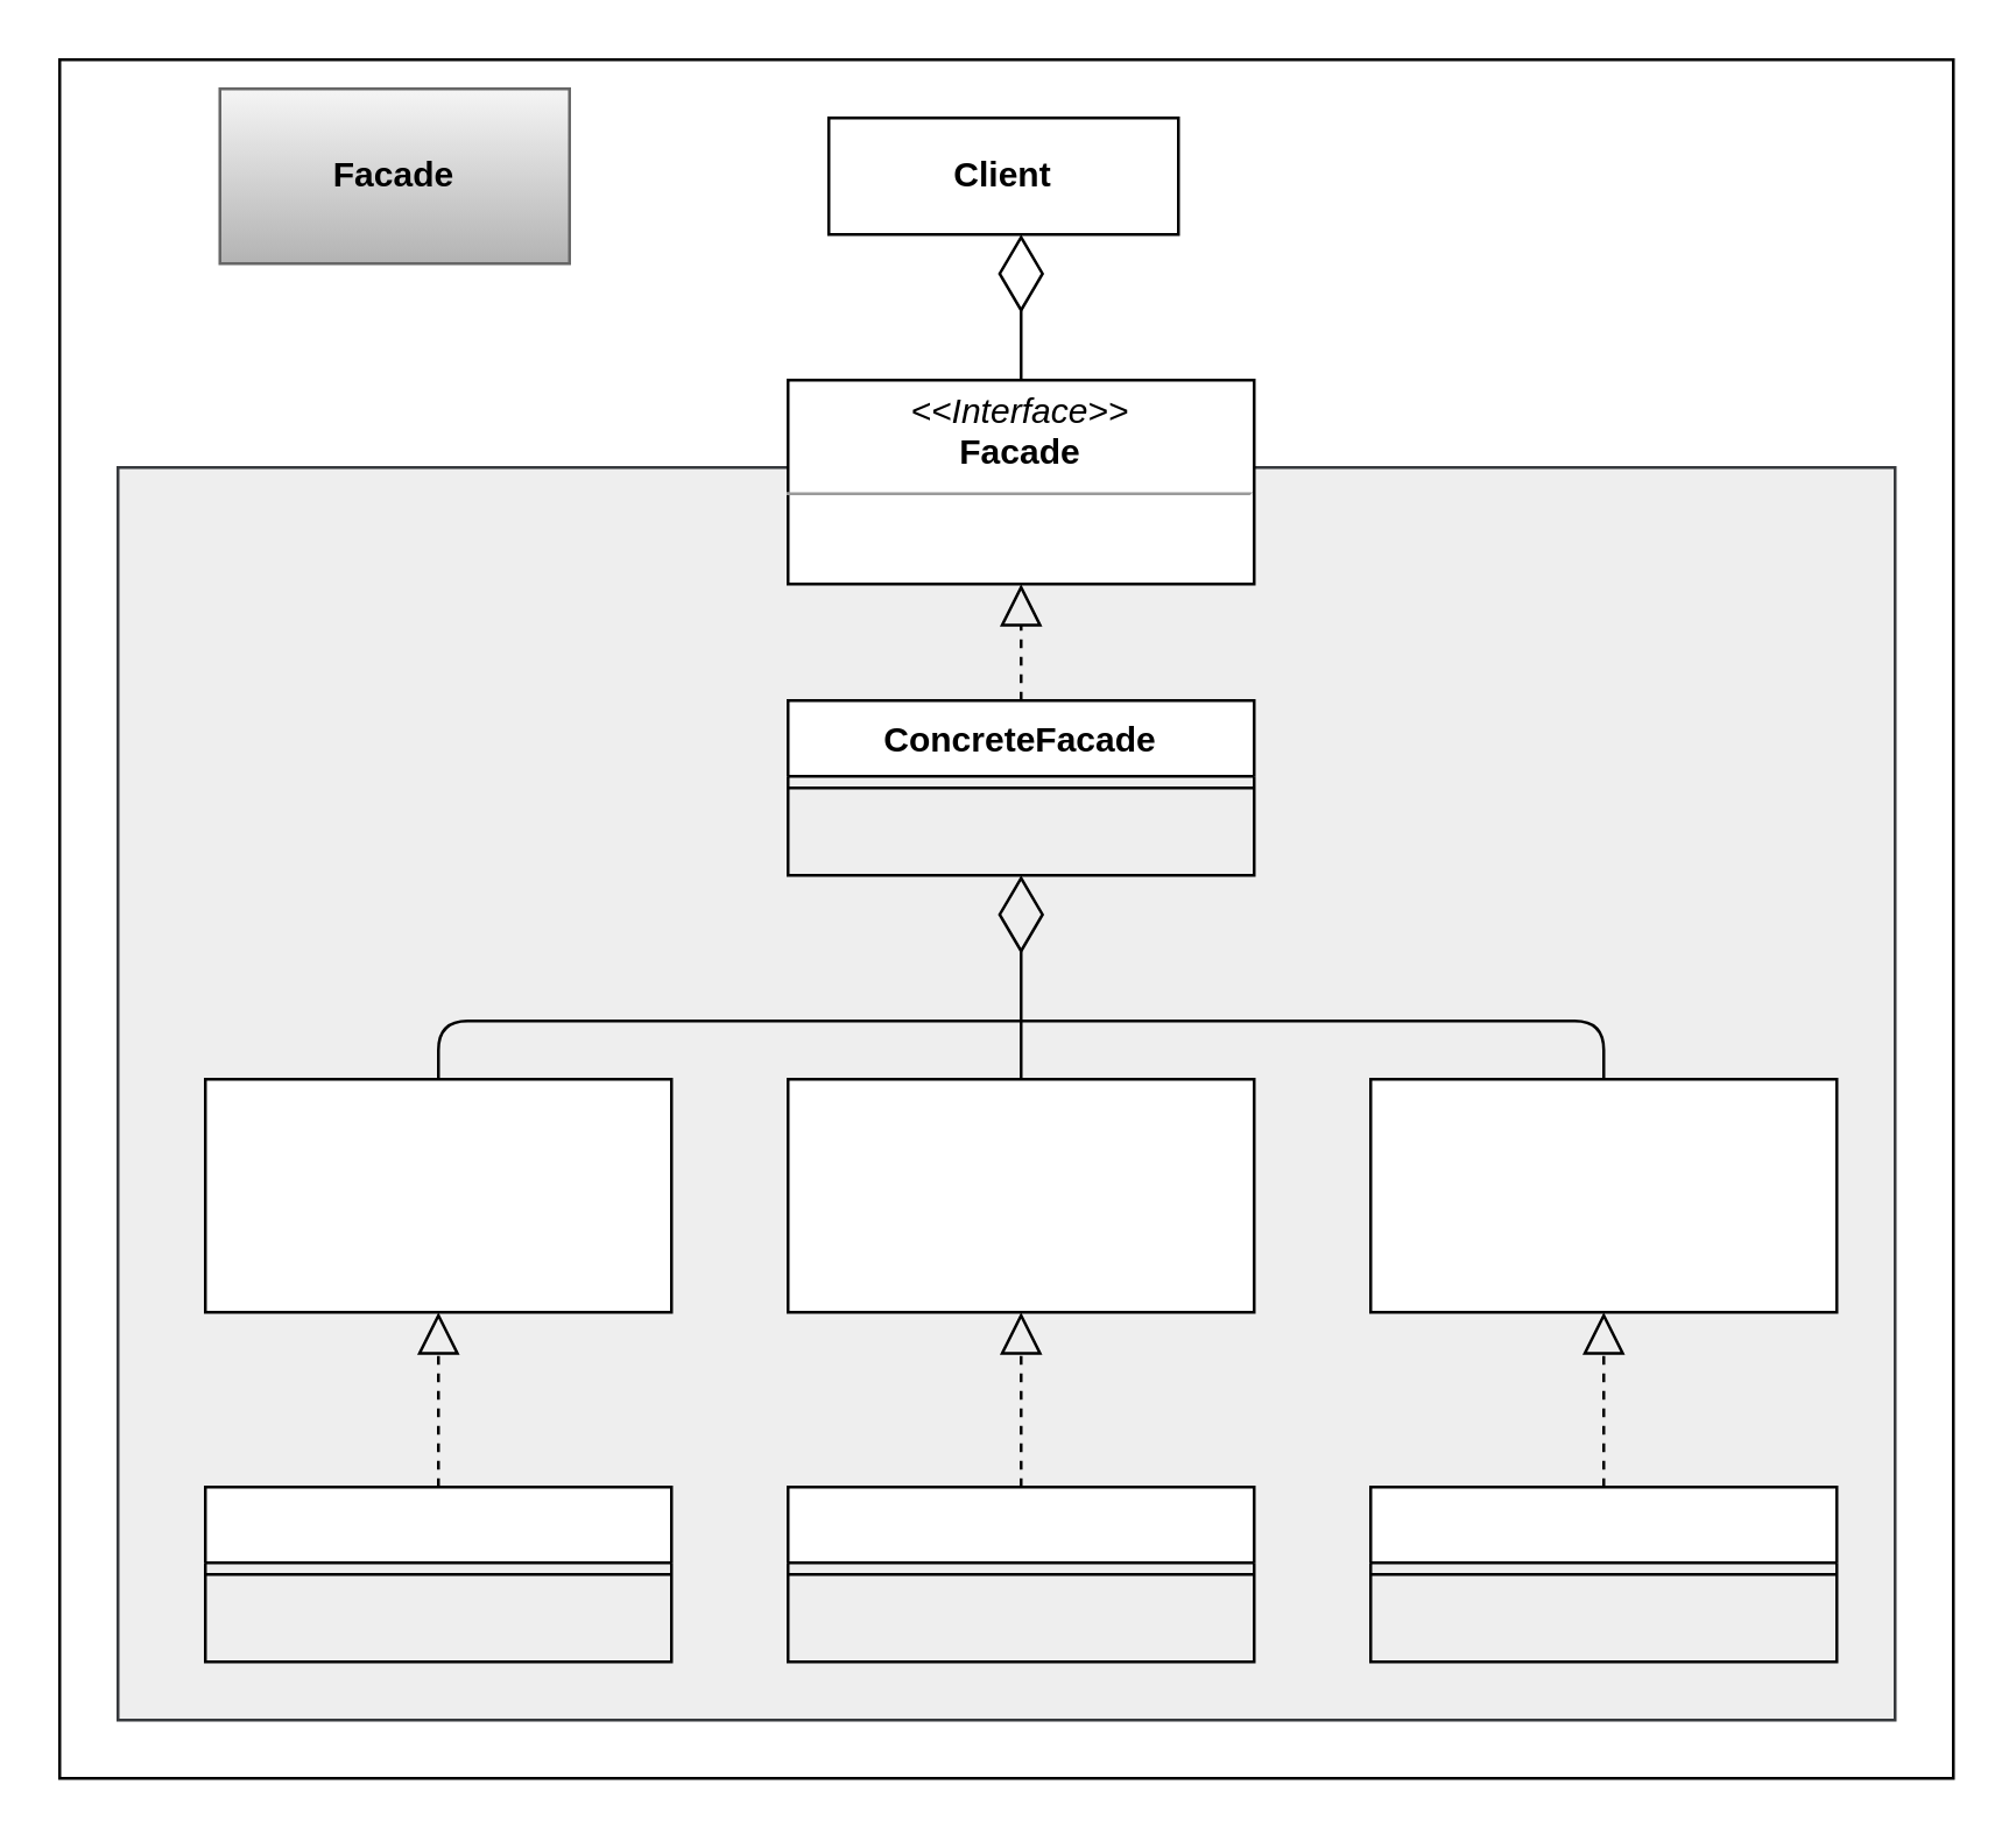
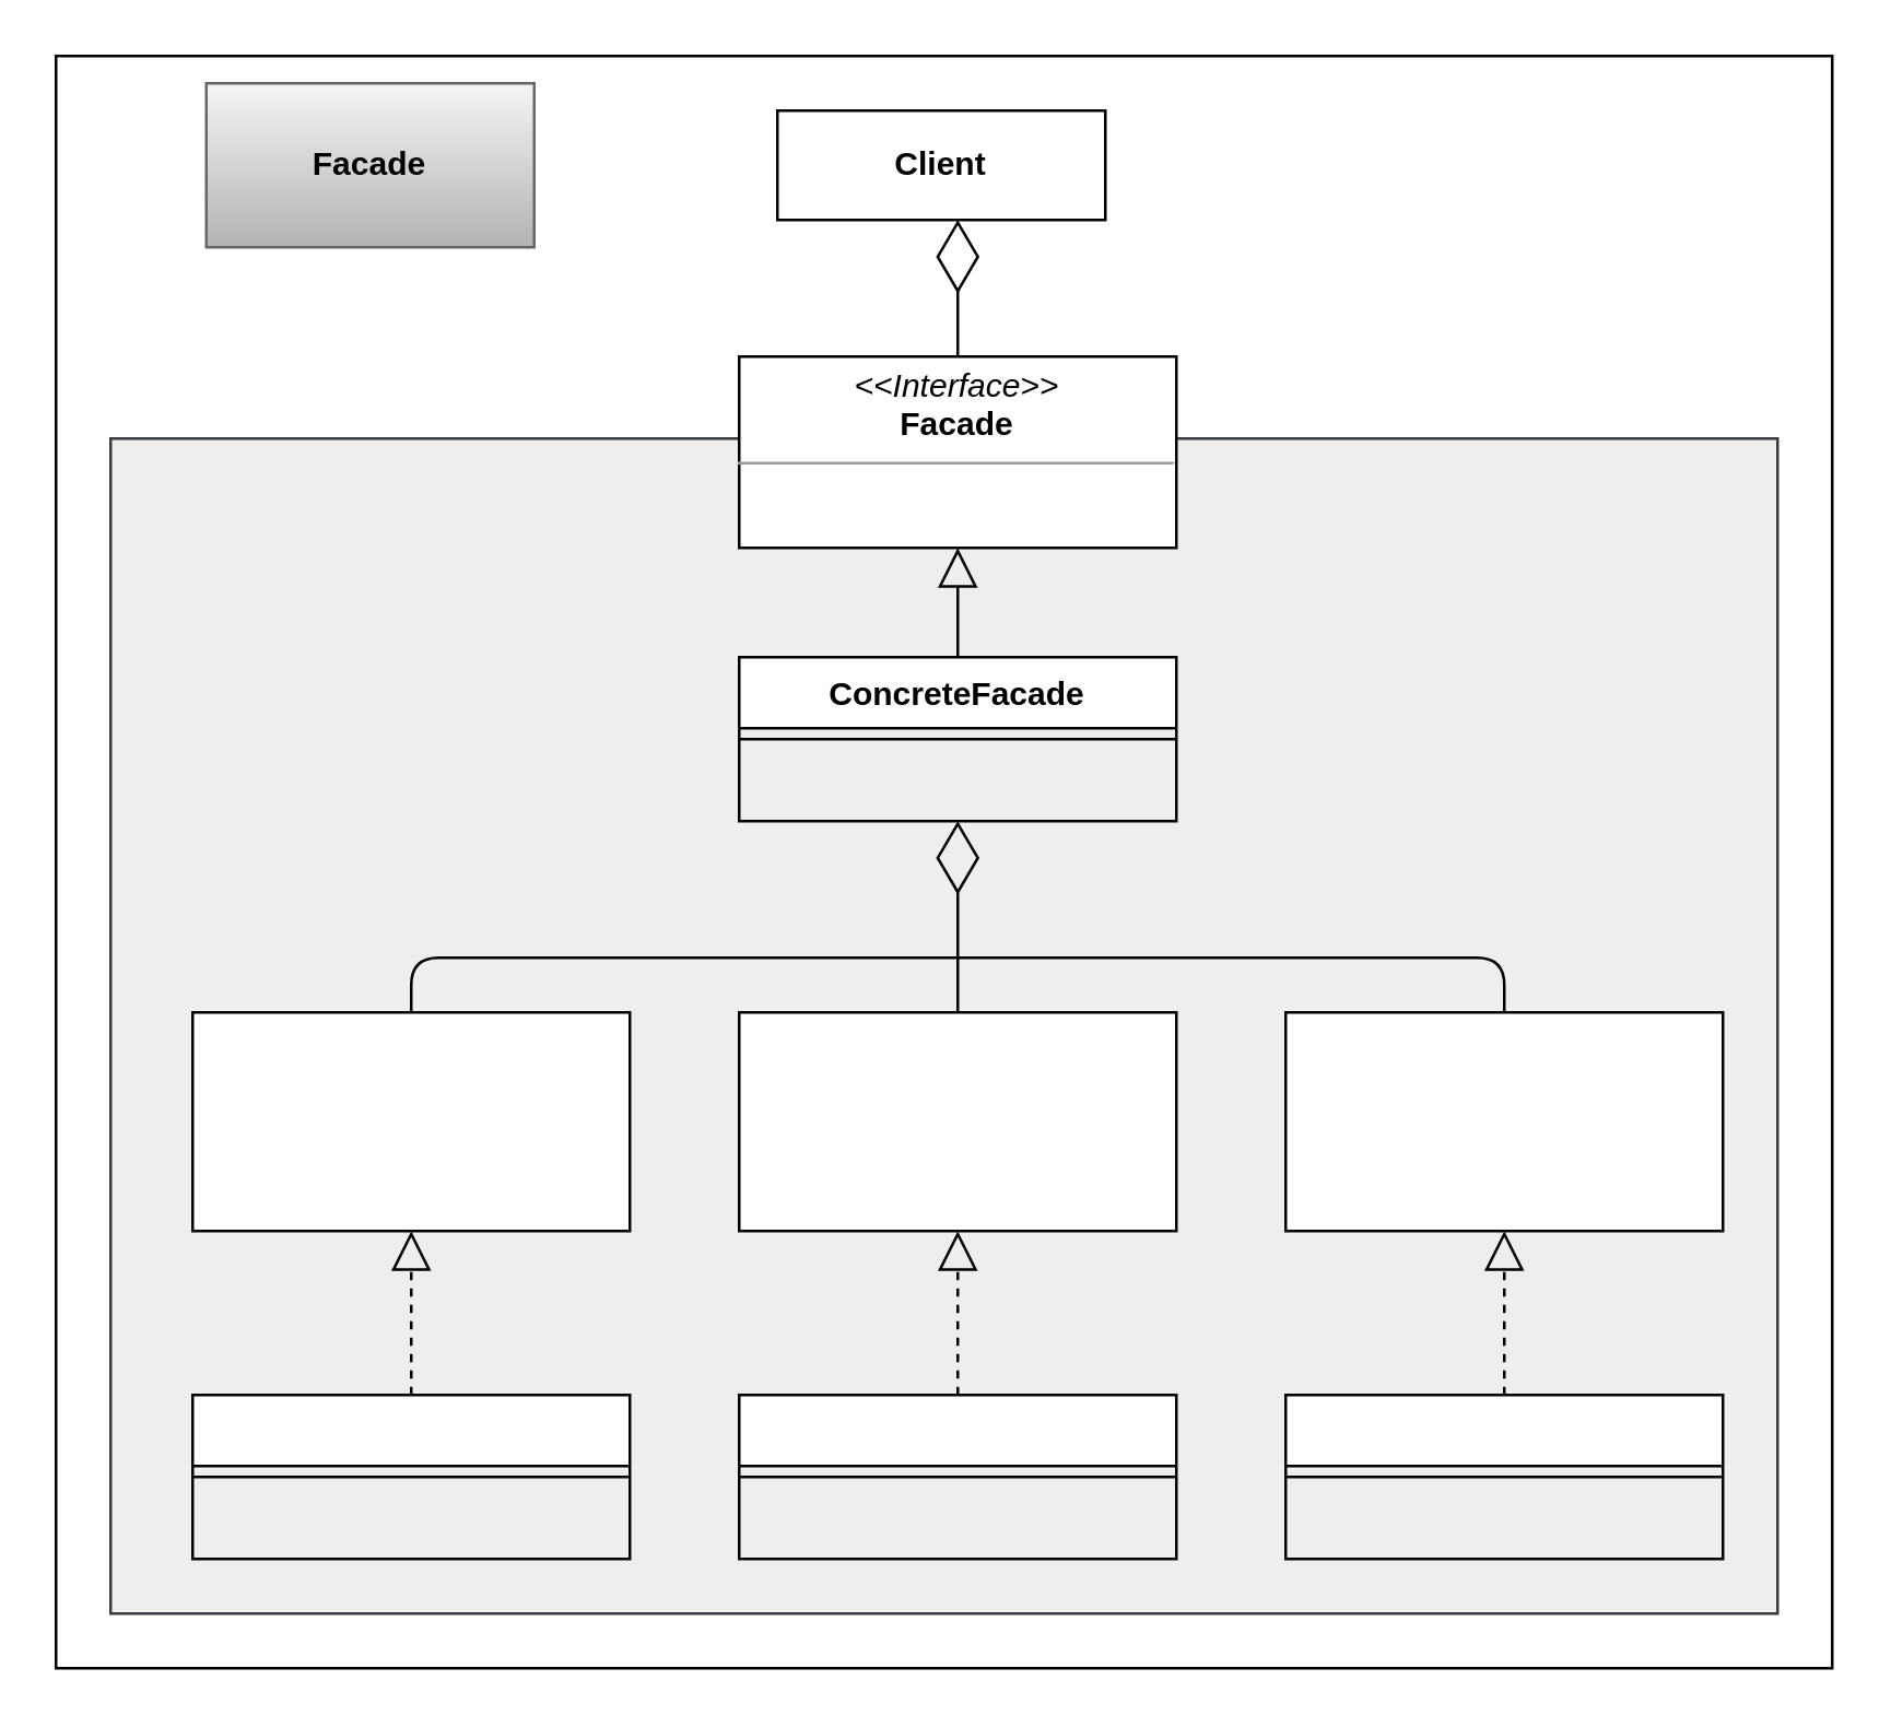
  <mxCell id="0" />
  <mxCell id="1" parent="0" />
  <mxCell id="2" value="" style="rounded=0;whiteSpace=wrap;html=1;" vertex="1" parent="1"><mxGeometry x="20" y="20" width="650" height="590" as="geometry" /></mxCell>
  <mxCell id="3" value="" style="rounded=0;whiteSpace=wrap;html=1;fillColor=#eeeeee;strokeColor=#36393d;" vertex="1" parent="1"><mxGeometry x="40" y="160" width="610" height="430" as="geometry" /></mxCell>
  <mxCell id="4" value="&lt;p style=&quot;margin: 0px ; margin-top: 4px ; text-align: center&quot;&gt;&lt;i&gt;&amp;lt;&amp;lt;Interface&amp;gt;&amp;gt;&lt;/i&gt;&lt;br&gt;&lt;b&gt;Facade&lt;/b&gt;&lt;/p&gt;&lt;hr size=&quot;1&quot;&gt;&lt;p style=&quot;margin: 0px ; margin-left: 4px&quot;&gt;&lt;br&gt;&lt;/p&gt;" style="verticalAlign=top;align=left;overflow=fill;fontSize=12;fontFamily=Helvetica;html=1;" parent="1" vertex="1"><mxGeometry x="270" y="130" width="160" height="70" as="geometry" /></mxCell>
  <mxCell id="5" value="ConcreteFacade" style="swimlane;fontStyle=1;align=center;verticalAlign=top;childLayout=stackLayout;horizontal=1;startSize=26;horizontalStack=0;resizeParent=1;resizeParentMax=0;resizeLast=0;collapsible=1;marginBottom=0;" parent="1" vertex="1"><mxGeometry x="270" y="240" width="160" height="60" as="geometry" /></mxCell>
  <mxCell id="6" value="" style="line;strokeWidth=1;fillColor=none;align=left;verticalAlign=middle;spacingTop=-1;spacingLeft=3;spacingRight=3;rotatable=0;labelPosition=right;points=[];portConstraint=eastwest;" parent="5" vertex="1"><mxGeometry y="26" width="160" height="8" as="geometry" /></mxCell>
  <mxCell id="7" value=" " style="text;align=left;verticalAlign=top;spacingLeft=4;spacingRight=4;overflow=hidden;rotatable=0;points=[[0,0.5],[1,0.5]];portConstraint=eastwest;" parent="5" vertex="1"><mxGeometry y="34" width="160" height="26" as="geometry" /></mxCell>
- <mxCell id="8" value="" style="endArrow=block;dashed=1;endFill=0;endSize=12;html=1;entryX=0.5;entryY=1;entryDx=0;entryDy=0;exitX=0.5;exitY=0;exitDx=0;exitDy=0;" parent="1" source="5" target="4" edge="1"><mxGeometry width="160" relative="1" as="geometry"><mxPoint x="360" y="550" as="sourcePoint" /><mxPoint x="520" y="550" as="targetPoint" /></mxGeometry></mxCell>
+ <mxCell id="8" value="" style="endArrow=block;dashed=0;endFill=0;endSize=12;html=1;entryX=0.5;entryY=1;entryDx=0;entryDy=0;exitX=0.5;exitY=0;exitDx=0;exitDy=0;" parent="1" source="5" target="4" edge="1"><mxGeometry width="160" relative="1" as="geometry"><mxPoint x="360" y="550" as="sourcePoint" /><mxPoint x="520" y="550" as="targetPoint" /></mxGeometry></mxCell>
  <mxCell id="9" value="&lt;p style=&quot;margin: 0px ; margin-top: 4px ; text-align: center&quot;&gt;&lt;br&gt;&lt;/p&gt;" style="verticalAlign=top;align=left;overflow=fill;fontSize=12;fontFamily=Helvetica;html=1;" parent="1" vertex="1"><mxGeometry x="70" y="370" width="160" height="80" as="geometry" /></mxCell>
  <mxCell id="10" value="&lt;p style=&quot;margin: 0px ; margin-top: 4px ; text-align: center&quot;&gt;&lt;br&gt;&lt;/p&gt;" style="verticalAlign=top;align=left;overflow=fill;fontSize=12;fontFamily=Helvetica;html=1;" parent="1" vertex="1"><mxGeometry x="270" y="370" width="160" height="80" as="geometry" /></mxCell>
  <mxCell id="11" value="&lt;p style=&quot;margin: 0px ; margin-top: 4px ; text-align: center&quot;&gt;&lt;br&gt;&lt;/p&gt;" style="verticalAlign=top;align=left;overflow=fill;fontSize=12;fontFamily=Helvetica;html=1;" parent="1" vertex="1"><mxGeometry x="470" y="370" width="160" height="80" as="geometry" /></mxCell>
  <mxCell id="12" value="" style="endArrow=diamondThin;endFill=0;endSize=24;html=1;entryX=0.5;entryY=1;entryDx=0;entryDy=0;entryPerimeter=0;exitX=0.5;exitY=0;exitDx=0;exitDy=0;" parent="1" source="10" target="7" edge="1"><mxGeometry width="160" relative="1" as="geometry"><mxPoint x="270" y="630" as="sourcePoint" /><mxPoint x="430" y="630" as="targetPoint" /></mxGeometry></mxCell>
  <mxCell id="13" value="" style="endArrow=none;html=1;entryX=0.5;entryY=0;entryDx=0;entryDy=0;exitX=0.5;exitY=0;exitDx=0;exitDy=0;" parent="1" source="9" target="11" edge="1"><mxGeometry width="50" height="50" relative="1" as="geometry"><mxPoint x="70" y="350" as="sourcePoint" /><mxPoint x="120" y="300" as="targetPoint" /><Array as="points"><mxPoint x="150" y="350" /><mxPoint x="550" y="350" /></Array></mxGeometry></mxCell>
  <mxCell id="14" value="" style="swimlane;fontStyle=1;align=center;verticalAlign=top;childLayout=stackLayout;horizontal=1;startSize=26;horizontalStack=0;resizeParent=1;resizeParentMax=0;resizeLast=0;collapsible=1;marginBottom=0;" parent="1" vertex="1"><mxGeometry x="70" y="510" width="160" height="60" as="geometry" /></mxCell>
  <mxCell id="15" value="" style="line;strokeWidth=1;fillColor=none;align=left;verticalAlign=middle;spacingTop=-1;spacingLeft=3;spacingRight=3;rotatable=0;labelPosition=right;points=[];portConstraint=eastwest;" parent="14" vertex="1"><mxGeometry y="26" width="160" height="8" as="geometry" /></mxCell>
  <mxCell id="16" value=" " style="text;strokeColor=none;fillColor=none;align=left;verticalAlign=top;spacingLeft=4;spacingRight=4;overflow=hidden;rotatable=0;points=[[0,0.5],[1,0.5]];portConstraint=eastwest;" parent="14" vertex="1"><mxGeometry y="34" width="160" height="26" as="geometry" /></mxCell>
  <mxCell id="17" value="" style="swimlane;fontStyle=1;align=center;verticalAlign=top;childLayout=stackLayout;horizontal=1;startSize=26;horizontalStack=0;resizeParent=1;resizeParentMax=0;resizeLast=0;collapsible=1;marginBottom=0;" parent="1" vertex="1"><mxGeometry x="270" y="510" width="160" height="60" as="geometry" /></mxCell>
  <mxCell id="18" value="" style="line;strokeWidth=1;fillColor=none;align=left;verticalAlign=middle;spacingTop=-1;spacingLeft=3;spacingRight=3;rotatable=0;labelPosition=right;points=[];portConstraint=eastwest;" parent="17" vertex="1"><mxGeometry y="26" width="160" height="8" as="geometry" /></mxCell>
  <mxCell id="19" value=" " style="text;strokeColor=none;fillColor=none;align=left;verticalAlign=top;spacingLeft=4;spacingRight=4;overflow=hidden;rotatable=0;points=[[0,0.5],[1,0.5]];portConstraint=eastwest;" parent="17" vertex="1"><mxGeometry y="34" width="160" height="26" as="geometry" /></mxCell>
  <mxCell id="20" value="" style="swimlane;fontStyle=1;align=center;verticalAlign=top;childLayout=stackLayout;horizontal=1;startSize=26;horizontalStack=0;resizeParent=1;resizeParentMax=0;resizeLast=0;collapsible=1;marginBottom=0;" parent="1" vertex="1"><mxGeometry x="470" y="510" width="160" height="60" as="geometry" /></mxCell>
  <mxCell id="21" value="" style="line;strokeWidth=1;fillColor=none;align=left;verticalAlign=middle;spacingTop=-1;spacingLeft=3;spacingRight=3;rotatable=0;labelPosition=right;points=[];portConstraint=eastwest;" parent="20" vertex="1"><mxGeometry y="26" width="160" height="8" as="geometry" /></mxCell>
  <mxCell id="22" value=" " style="text;strokeColor=none;fillColor=none;align=left;verticalAlign=top;spacingLeft=4;spacingRight=4;overflow=hidden;rotatable=0;points=[[0,0.5],[1,0.5]];portConstraint=eastwest;" parent="20" vertex="1"><mxGeometry y="34" width="160" height="26" as="geometry" /></mxCell>
  <mxCell id="23" value="" style="endArrow=block;dashed=1;endFill=0;endSize=12;html=1;entryX=0.5;entryY=1;entryDx=0;entryDy=0;exitX=0.5;exitY=0;exitDx=0;exitDy=0;" parent="1" source="14" target="9" edge="1"><mxGeometry width="160" relative="1" as="geometry"><mxPoint x="180" y="690" as="sourcePoint" /><mxPoint x="340" y="690" as="targetPoint" /></mxGeometry></mxCell>
  <mxCell id="24" value="" style="endArrow=block;dashed=1;endFill=0;endSize=12;html=1;entryX=0.5;entryY=1;entryDx=0;entryDy=0;exitX=0.5;exitY=0;exitDx=0;exitDy=0;" parent="1" source="17" target="10" edge="1"><mxGeometry width="160" relative="1" as="geometry"><mxPoint x="390" y="500" as="sourcePoint" /><mxPoint x="510" y="650" as="targetPoint" /></mxGeometry></mxCell>
  <mxCell id="25" value="" style="endArrow=block;dashed=1;endFill=0;endSize=12;html=1;entryX=0.5;entryY=1;entryDx=0;entryDy=0;exitX=0.5;exitY=0;exitDx=0;exitDy=0;" parent="1" source="20" target="11" edge="1"><mxGeometry width="160" relative="1" as="geometry"><mxPoint x="500" y="660" as="sourcePoint" /><mxPoint x="660" y="660" as="targetPoint" /></mxGeometry></mxCell>
  <mxCell id="26" value="" style="endArrow=diamondThin;endFill=0;endSize=24;html=1;entryX=0.5;entryY=1;entryDx=0;entryDy=0;exitX=0.5;exitY=0;exitDx=0;exitDy=0;" parent="1" source="4" edge="1"><mxGeometry width="160" relative="1" as="geometry"><mxPoint x="160" y="140" as="sourcePoint" /><mxPoint x="350" y="80" as="targetPoint" /></mxGeometry></mxCell>
  <mxCell id="27" value="Client" style="rounded=0;whiteSpace=wrap;html=1;fontStyle=1" vertex="1" parent="1"><mxGeometry x="284" y="40" width="120" height="40" as="geometry" /></mxCell>
  <mxCell id="28" value="Facade" style="rounded=0;whiteSpace=wrap;html=1;fontStyle=1;gradientColor=#b3b3b3;fillColor=#f5f5f5;strokeColor=#666666;" vertex="1" parent="1"><mxGeometry x="75" y="30" width="120" height="60" as="geometry" /></mxCell>
